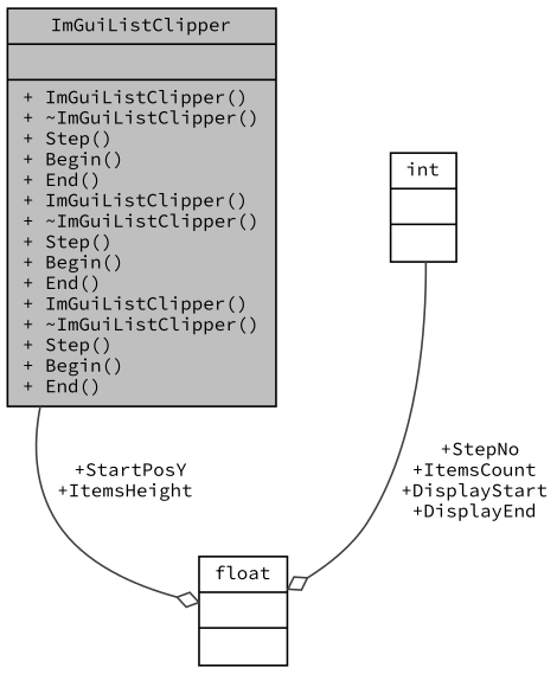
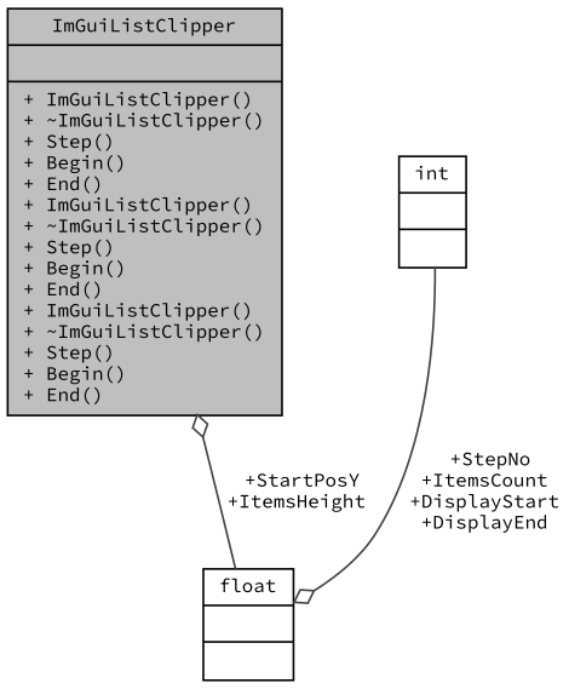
  digraph {
    fontname="Source Code Pro"
    node [color=black fontname="Source Code Pro" fontsize=10 shape=record]
    edge [arrowhead=odiamond color=grey25 fontname="Source Code Pro" fontsize=10 labelfontname=Helvetica labelfontsize=10 style=solid]
    n1 [fillcolor=grey75 fontcolor=black height=0.2 label="{ImGuiListClipper\n||+ ImGuiListClipper()\l+ ~ImGuiListClipper()\l+ Step()\l+ Begin()\l+ End()\l+ ImGuiListClipper()\l+ ~ImGuiListClipper()\l+ Step()\l+ Begin()\l+ End()\l+ ImGuiListClipper()\l+ ~ImGuiListClipper()\l+ Step()\l+ Begin()\l+ End()\l}" style=filled width=0.4]
    n2 [height=0.2 label="{float\n||}" width=0.4]
    n3 [height=0.2 label="{int\n||}" width=0.4]
-   n1 -> n2 [label=" +StartPosY\n+ItemsHeight"]
+   n2 -> n1 [label=" +StartPosY\n+ItemsHeight"]
    n3 -> n2 [label=" +StepNo\n+ItemsCount\n+DisplayStart\n+DisplayEnd"]
  }
